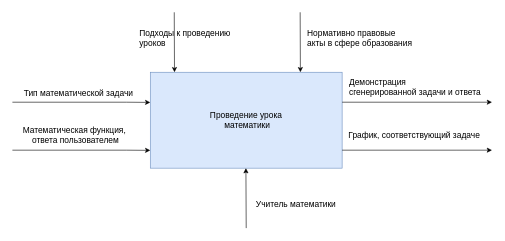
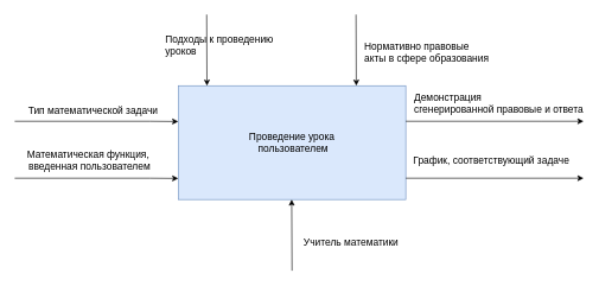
  <mxCell id="0" />
  <mxCell id="1" parent="0" />
- <mxCell id="2" value="&lt;span style=&quot;font-size: 14px;&quot;&gt;Проведение урока&lt;br&gt;&amp;nbsp;математики&lt;/span&gt;" style="rounded=0;whiteSpace=wrap;html=1;fillColor=#dae8fc;strokeColor=#6c8ebf;" parent="1" vertex="1"><mxGeometry x="250" y="120" width="320" height="160" as="geometry" /></mxCell>
+ <mxCell id="2" value="&lt;span style=&quot;font-size: 14px;&quot;&gt;Проведение урока&lt;br&gt;&amp;nbsp;пользователем&lt;/span&gt;" style="rounded=0;whiteSpace=wrap;html=1;fillColor=#dae8fc;strokeColor=#6c8ebf;" parent="1" vertex="1"><mxGeometry x="250" y="120" width="320" height="160" as="geometry" /></mxCell>
  <mxCell id="3" value="" style="endArrow=classic;html=1;rounded=0;entryX=0;entryY=0.127;entryDx=0;entryDy=0;entryPerimeter=0;exitX=0;exitY=1;exitDx=0;exitDy=0;" parent="1" edge="1"><mxGeometry width="50" height="50" relative="1" as="geometry"><mxPoint x="20" y="170" as="sourcePoint" /><mxPoint x="250" y="170.32" as="targetPoint" /><Array as="points"><mxPoint x="210" y="170" /></Array></mxGeometry></mxCell>
  <mxCell id="4" value="" style="endArrow=classic;html=1;rounded=0;" parent="1" edge="1"><mxGeometry width="50" height="50" relative="1" as="geometry"><mxPoint x="410" y="380" as="sourcePoint" /><mxPoint x="409.5" y="280" as="targetPoint" /></mxGeometry></mxCell>
  <mxCell id="5" value="&lt;font style=&quot;font-size: 14px;&quot;&gt;&amp;nbsp; &amp;nbsp; Учитель математики&lt;/font&gt;" style="text;html=1;align=center;verticalAlign=middle;resizable=0;points=[];autosize=1;strokeColor=none;fillColor=none;" parent="1" vertex="1"><mxGeometry x="400" y="325" width="170" height="30" as="geometry" /></mxCell>
  <mxCell id="6" value="" style="endArrow=classic;html=1;rounded=0;entryX=0.44;entryY=-0.005;entryDx=0;entryDy=0;entryPerimeter=0;" parent="1" edge="1"><mxGeometry width="50" height="50" relative="1" as="geometry"><mxPoint x="500" y="20" as="sourcePoint" /><mxPoint x="500.4" y="120" as="targetPoint" /></mxGeometry></mxCell>
- <mxCell id="7" value="&lt;div style=&quot;&quot;&gt;&lt;span style=&quot;background-color: initial; font-size: 14px;&quot;&gt;&lt;font face=&quot;Arial, sans-serif&quot;&gt;Нормативно правовые акты в сфере образования&lt;/font&gt;&lt;/span&gt;&lt;/div&gt;" style="text;whiteSpace=wrap;html=1;align=left;" parent="1" vertex="1"><mxGeometry x="510" y="40" width="180" height="40" as="geometry" /></mxCell>
+ <mxCell id="7" value="&lt;div style=&quot;&quot;&gt;&lt;span style=&quot;background-color: initial; font-size: 14px;&quot;&gt;&lt;font face=&quot;Arial, sans-serif&quot;&gt;Нормативно правовые акты в сфере образования&lt;/font&gt;&lt;/span&gt;&lt;/div&gt;" style="text;whiteSpace=wrap;html=1;align=left;" parent="1" vertex="1"><mxGeometry x="510" y="50" width="180" height="40" as="geometry" /></mxCell>
  <mxCell id="8" value="" style="endArrow=classic;html=1;rounded=0;exitX=0;exitY=1;exitDx=0;exitDy=0;" parent="1" edge="1"><mxGeometry width="50" height="50" relative="1" as="geometry"><mxPoint x="570" y="170" as="sourcePoint" /><mxPoint x="820" y="170" as="targetPoint" /><Array as="points"><mxPoint x="760" y="170" /></Array></mxGeometry></mxCell>
  <mxCell id="9" value="" style="endArrow=classic;html=1;rounded=0;entryX=0.44;entryY=-0.005;entryDx=0;entryDy=0;entryPerimeter=0;" parent="1" edge="1"><mxGeometry width="50" height="50" relative="1" as="geometry"><mxPoint x="290" y="20" as="sourcePoint" /><mxPoint x="290.4" y="120" as="targetPoint" /></mxGeometry></mxCell>
  <mxCell id="10" value="Подходы к проведению уроков" style="text;whiteSpace=wrap;fontSize=14;" parent="1" vertex="1"><mxGeometry x="230" y="40" width="170" height="40" as="geometry" /></mxCell>
  <mxCell id="11" value="&lt;span style=&quot;font-size: 14px;&quot;&gt;Тип математической задачи&lt;/span&gt;" style="text;html=1;align=center;verticalAlign=middle;resizable=0;points=[];autosize=1;strokeColor=none;fillColor=none;" parent="1" vertex="1"><mxGeometry x="25" y="140" width="210" height="30" as="geometry" /></mxCell>
- <mxCell id="12" value="&lt;span style=&quot;font-size: 14px;&quot;&gt;Демонстрация&lt;br&gt;сгенерированной задачи и ответа&lt;/span&gt;" style="text;html=1;align=left;verticalAlign=middle;resizable=0;points=[];autosize=1;strokeColor=none;fillColor=none;" parent="1" vertex="1"><mxGeometry x="580" y="120" width="240" height="50" as="geometry" /></mxCell>
+ <mxCell id="12" value="&lt;span style=&quot;font-size: 14px;&quot;&gt;Демонстрация&lt;br&gt;сгенерированной правовые и ответа&lt;/span&gt;" style="text;html=1;align=left;verticalAlign=middle;resizable=0;points=[];autosize=1;strokeColor=none;fillColor=none;" parent="1" vertex="1"><mxGeometry x="580" y="120" width="240" height="50" as="geometry" /></mxCell>
  <mxCell id="13" value="" style="endArrow=classic;html=1;rounded=0;exitX=0;exitY=1;exitDx=0;exitDy=0;" parent="1" edge="1"><mxGeometry width="50" height="50" relative="1" as="geometry"><mxPoint x="570" y="250" as="sourcePoint" /><mxPoint x="820" y="250" as="targetPoint" /><Array as="points"><mxPoint x="760" y="250" /></Array></mxGeometry></mxCell>
  <mxCell id="14" value="&lt;span style=&quot;font-size: 14px;&quot;&gt;График, соответствующий задаче&lt;/span&gt;" style="text;html=1;align=center;verticalAlign=middle;resizable=0;points=[];autosize=1;strokeColor=none;fillColor=none;" parent="1" vertex="1"><mxGeometry x="570" y="210" width="240" height="30" as="geometry" /></mxCell>
- <mxCell id="15" value="&lt;font style=&quot;font-size: 14px;&quot;&gt;Математическая функция,&amp;nbsp;&lt;/font&gt;&lt;div style=&quot;font-size: 14px;&quot;&gt;&lt;font style=&quot;font-size: 14px;&quot;&gt;ответа пользователем&lt;/font&gt;&lt;/div&gt;" style="text;html=1;align=center;verticalAlign=middle;resizable=0;points=[];autosize=1;strokeColor=none;fillColor=none;" vertex="1" parent="1"><mxGeometry x="25" y="200" width="200" height="50" as="geometry" /></mxCell>
+ <mxCell id="15" value="&lt;font style=&quot;font-size: 14px;&quot;&gt;Математическая функция,&amp;nbsp;&lt;/font&gt;&lt;div style=&quot;font-size: 14px;&quot;&gt;&lt;font style=&quot;font-size: 14px;&quot;&gt;введенная пользователем&lt;/font&gt;&lt;/div&gt;" style="text;html=1;align=center;verticalAlign=middle;resizable=0;points=[];autosize=1;strokeColor=none;fillColor=none;" vertex="1" parent="1"><mxGeometry x="25" y="200" width="200" height="50" as="geometry" /></mxCell>
  <mxCell id="16" value="" style="endArrow=classic;html=1;rounded=0;entryX=0;entryY=0.127;entryDx=0;entryDy=0;entryPerimeter=0;exitX=0;exitY=1;exitDx=0;exitDy=0;" edge="1" parent="1"><mxGeometry width="50" height="50" relative="1" as="geometry"><mxPoint x="20" y="250" as="sourcePoint" /><mxPoint x="250" y="250.32" as="targetPoint" /><Array as="points"><mxPoint x="210" y="250" /></Array></mxGeometry></mxCell>
